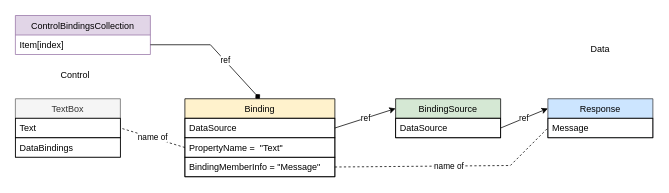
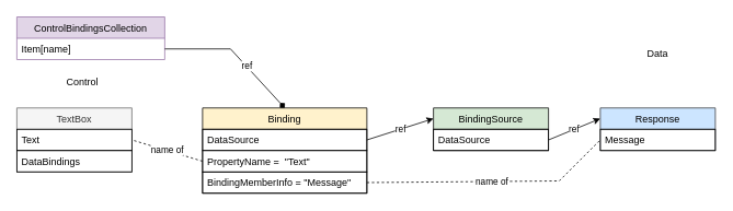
  <mxCell id="0" />
  <mxCell id="1" parent="0" />
  <mxCell id="2" value="Response" style="swimlane;fontStyle=0;childLayout=stackLayout;horizontal=1;startSize=26;horizontalStack=0;resizeParent=1;resizeParentMax=0;resizeLast=0;collapsible=1;marginBottom=0;fillColor=#cce5ff;strokeColor=#36393d;" parent="1" vertex="1"><mxGeometry x="730" y="131" width="140" height="52" as="geometry"><mxRectangle x="150" y="160" width="50" height="26" as="alternateBounds" /></mxGeometry></mxCell>
  <mxCell id="3" value="Message" style="text;strokeColor=default;fillColor=none;align=left;verticalAlign=top;spacingLeft=4;spacingRight=4;overflow=hidden;rotatable=0;points=[[0,0.5],[1,0.5]];portConstraint=eastwest;" parent="2" vertex="1"><mxGeometry y="26" width="140" height="26" as="geometry" /></mxCell>
  <mxCell id="4" value="TextBox" style="swimlane;fontStyle=0;childLayout=stackLayout;horizontal=1;startSize=26;horizontalStack=0;resizeParent=1;resizeParentMax=0;resizeLast=0;collapsible=1;marginBottom=0;fillColor=#f5f5f5;strokeColor=#666666;fontColor=#333333;" parent="1" vertex="1"><mxGeometry x="20" y="131" width="140" height="78" as="geometry"><mxRectangle x="150" y="160" width="50" height="26" as="alternateBounds" /></mxGeometry></mxCell>
  <mxCell id="5" value="Text" style="text;strokeColor=default;fillColor=none;align=left;verticalAlign=top;spacingLeft=4;spacingRight=4;overflow=hidden;rotatable=0;points=[[0,0.5],[1,0.5]];portConstraint=eastwest;" parent="4" vertex="1"><mxGeometry y="26" width="140" height="26" as="geometry" /></mxCell>
  <mxCell id="6" value="DataBindings" style="text;strokeColor=default;fillColor=none;align=left;verticalAlign=top;spacingLeft=4;spacingRight=4;overflow=hidden;rotatable=0;points=[[0,0.5],[1,0.5]];portConstraint=eastwest;" vertex="1" parent="4"><mxGeometry y="52" width="140" height="26" as="geometry" /></mxCell>
  <mxCell id="7" value="Data" style="text;html=1;strokeColor=none;fillColor=none;align=center;verticalAlign=middle;whiteSpace=wrap;rounded=0;" parent="1" vertex="1"><mxGeometry x="730" y="50" width="140" height="30" as="geometry" /></mxCell>
  <mxCell id="8" value="Control" style="text;html=1;strokeColor=none;fillColor=none;align=center;verticalAlign=middle;whiteSpace=wrap;rounded=0;" parent="1" vertex="1"><mxGeometry x="30" y="85" width="140" height="30" as="geometry" /></mxCell>
  <mxCell id="9" value="BindingSource" style="swimlane;fontStyle=0;childLayout=stackLayout;horizontal=1;startSize=26;horizontalStack=0;resizeParent=1;resizeParentMax=0;resizeLast=0;collapsible=1;marginBottom=0;fillColor=#d5e8d4;strokeColor=#000000;" parent="1" vertex="1"><mxGeometry x="527" y="131" width="140" height="52" as="geometry"><mxRectangle x="150" y="160" width="50" height="26" as="alternateBounds" /></mxGeometry></mxCell>
  <mxCell id="10" value="DataSource" style="text;strokeColor=default;fillColor=none;align=left;verticalAlign=top;spacingLeft=4;spacingRight=4;overflow=hidden;rotatable=0;points=[[0,0.5],[1,0.5]];portConstraint=eastwest;" parent="9" vertex="1"><mxGeometry y="26" width="140" height="26" as="geometry" /></mxCell>
  <mxCell id="11" value="Binding" style="swimlane;fontStyle=0;childLayout=stackLayout;horizontal=1;startSize=26;horizontalStack=0;resizeParent=1;resizeParentMax=0;resizeLast=0;collapsible=1;marginBottom=0;fillColor=#fff2cc;strokeColor=#000000;" parent="1" vertex="1"><mxGeometry x="246" y="131" width="200" height="104" as="geometry"><mxRectangle x="150" y="160" width="50" height="26" as="alternateBounds" /></mxGeometry></mxCell>
  <mxCell id="12" value="DataSource" style="text;strokeColor=default;fillColor=none;align=left;verticalAlign=top;spacingLeft=4;spacingRight=4;overflow=hidden;rotatable=0;points=[[0,0.5],[1,0.5]];portConstraint=eastwest;" parent="11" vertex="1"><mxGeometry y="26" width="200" height="26" as="geometry" /></mxCell>
  <mxCell id="13" value="PropertyName =  &quot;Text&quot;" style="text;strokeColor=default;fillColor=none;align=left;verticalAlign=top;spacingLeft=4;spacingRight=4;overflow=hidden;rotatable=0;points=[[0,0.5],[1,0.5]];portConstraint=eastwest;" parent="11" vertex="1"><mxGeometry y="52" width="200" height="26" as="geometry" /></mxCell>
  <mxCell id="14" value="BindingMemberInfo = &quot;Message&quot;" style="text;strokeColor=default;fillColor=none;align=left;verticalAlign=top;spacingLeft=4;spacingRight=4;overflow=hidden;rotatable=0;points=[[0,0.5],[1,0.5]];portConstraint=eastwest;" vertex="1" parent="11"><mxGeometry y="78" width="200" height="26" as="geometry" /></mxCell>
  <mxCell id="15" value="ref" style="endArrow=classic;html=1;exitX=1;exitY=0.5;exitDx=0;exitDy=0;entryX=0;entryY=0.25;entryDx=0;entryDy=0;fontStyle=0" parent="1" source="10" target="2" edge="1"><mxGeometry width="50" height="50" relative="1" as="geometry"><mxPoint x="590" y="380" as="sourcePoint" /><mxPoint x="640" y="330" as="targetPoint" /></mxGeometry></mxCell>
  <mxCell id="16" value="ref" style="endArrow=classic;html=1;exitX=1;exitY=0.5;exitDx=0;exitDy=0;entryX=0;entryY=0.25;entryDx=0;entryDy=0;" parent="1" source="12" target="9" edge="1"><mxGeometry width="50" height="50" relative="1" as="geometry"><mxPoint x="350" y="320" as="sourcePoint" /><mxPoint x="400" y="270" as="targetPoint" /></mxGeometry></mxCell>
  <mxCell id="17" value="name of" style="endArrow=none;dashed=1;html=1;entryX=1;entryY=0.5;entryDx=0;entryDy=0;exitX=0;exitY=0.5;exitDx=0;exitDy=0;" parent="1" source="13" target="5" edge="1"><mxGeometry width="50" height="50" relative="1" as="geometry"><mxPoint x="170" y="240" as="sourcePoint" /><mxPoint x="220" y="190" as="targetPoint" /></mxGeometry></mxCell>
  <mxCell id="18" value="ControlBindingsCollection" style="swimlane;fontStyle=0;childLayout=stackLayout;horizontal=1;startSize=26;horizontalStack=0;resizeParent=1;resizeParentMax=0;resizeLast=0;collapsible=1;marginBottom=0;fillColor=#e1d5e7;strokeColor=#9673a6;" vertex="1" parent="1"><mxGeometry x="20" y="20" width="180" height="52" as="geometry"><mxRectangle x="150" y="160" width="50" height="26" as="alternateBounds" /></mxGeometry></mxCell>
- <mxCell id="19" value="Item[index]" style="text;strokeColor=none;fillColor=none;align=left;verticalAlign=top;spacingLeft=4;spacingRight=4;overflow=hidden;rotatable=0;points=[[0,0.5],[1,0.5]];portConstraint=eastwest;" vertex="1" parent="18"><mxGeometry y="26" width="180" height="26" as="geometry" /></mxCell>
+ <mxCell id="19" value="Item[name]" style="text;strokeColor=none;fillColor=none;align=left;verticalAlign=top;spacingLeft=4;spacingRight=4;overflow=hidden;rotatable=0;points=[[0,0.5],[1,0.5]];portConstraint=eastwest;" vertex="1" parent="18"><mxGeometry y="26" width="180" height="26" as="geometry" /></mxCell>
  <mxCell id="20" value="ref" style="endArrow=diamond;html=1;rounded=0;exitX=1;exitY=0.5;exitDx=0;exitDy=0;entryX=0.5;entryY=0;entryDx=0;entryDy=0;" edge="1" parent="1" source="19" target="11"><mxGeometry x="0.227" y="1" width="50" height="50" relative="1" as="geometry"><mxPoint x="260" y="400" as="sourcePoint" /><mxPoint x="310" y="310" as="targetPoint" /><Array as="points"><mxPoint x="280" y="59" /></Array><mxPoint as="offset" /></mxGeometry></mxCell>
  <mxCell id="21" value="name of" style="endArrow=none;dashed=1;html=1;rounded=0;exitX=1;exitY=0.5;exitDx=0;exitDy=0;entryX=0;entryY=0.5;entryDx=0;entryDy=0;" edge="1" parent="1" source="14" target="3"><mxGeometry width="50" height="50" relative="1" as="geometry"><mxPoint x="450" y="360" as="sourcePoint" /><mxPoint x="500" y="310" as="targetPoint" /><Array as="points"><mxPoint x="680" y="220" /></Array></mxGeometry></mxCell>
